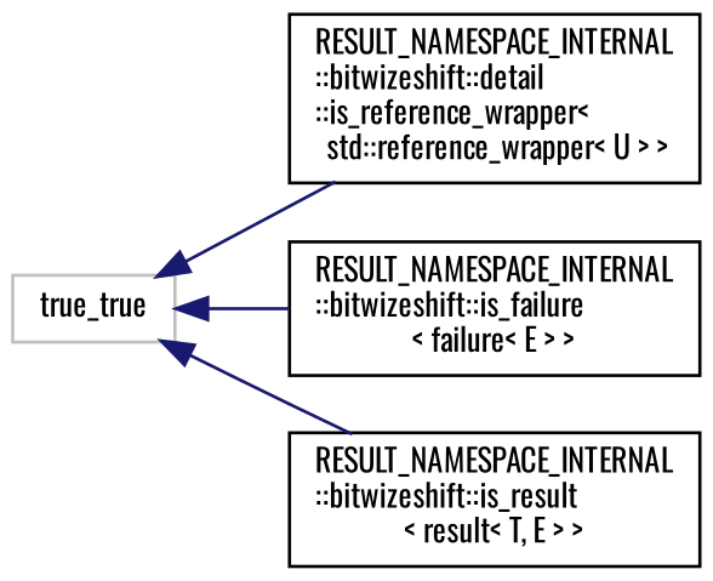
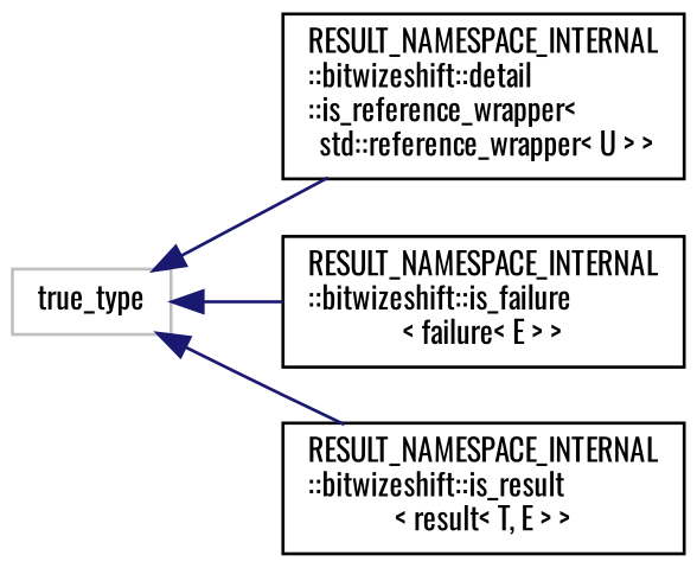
  digraph {
    rankdir=LR
    fontname=Oswald
    node [color=black fillcolor=white fontname=Oswald fontsize=10 shape=record style=filled]
    edge [color=midnightblue dir=back fontname=Oswald fontsize=10 labelfontname=Helvetica labelfontsize=10 style=solid]
-   n1 [color=grey75 height=0.2 label=true_true width=0.4]
+   n1 [color=grey75 height=0.2 label=true_type width=0.4]
    n2 [height=0.2 label="RESULT_NAMESPACE_INTERNAL\l::bitwizeshift::detail\l::is_reference_wrapper\<\l std::reference_wrapper\< U \> \>" width=0.4]
    n3 [height=0.2 label="RESULT_NAMESPACE_INTERNAL\l::bitwizeshift::is_failure\l\< failure\< E \> \>" width=0.4]
    n4 [height=0.2 label="RESULT_NAMESPACE_INTERNAL\l::bitwizeshift::is_result\l\< result\< T, E \> \>" width=0.4]
    n1 -> n2
    n1 -> n3
    n1 -> n4
  }
